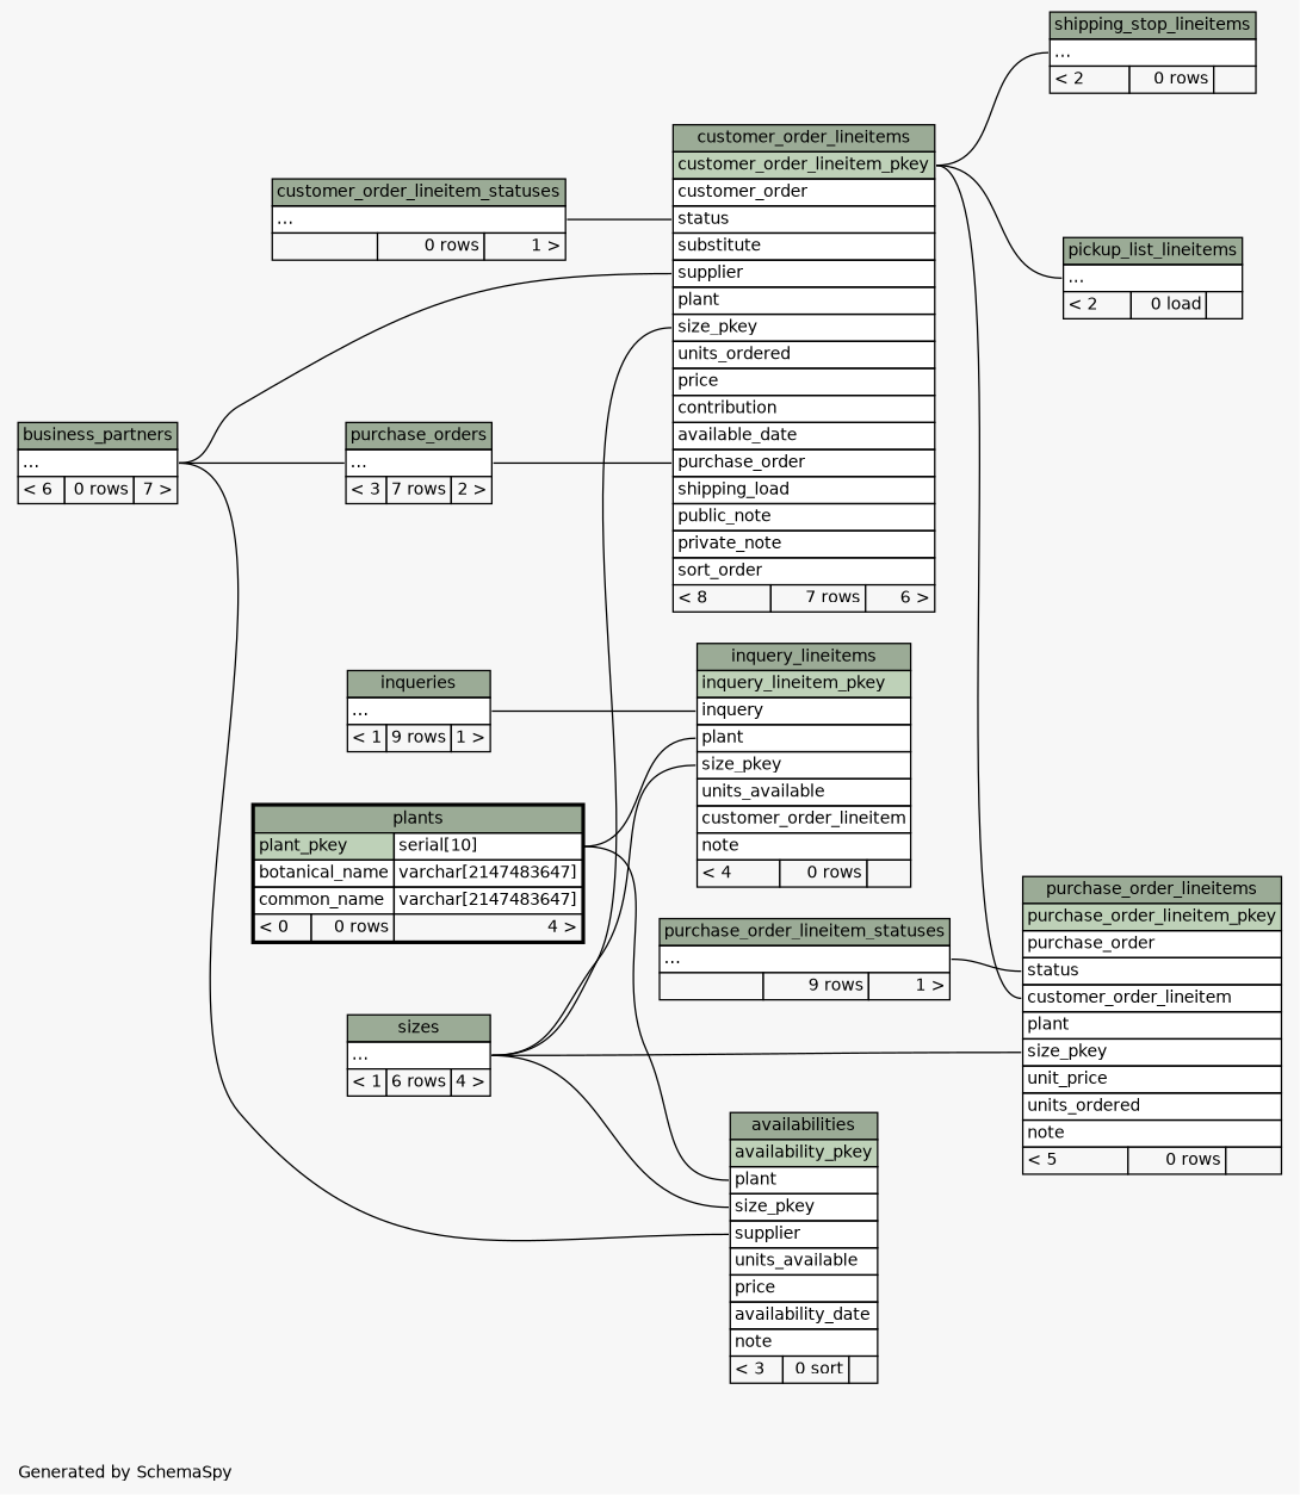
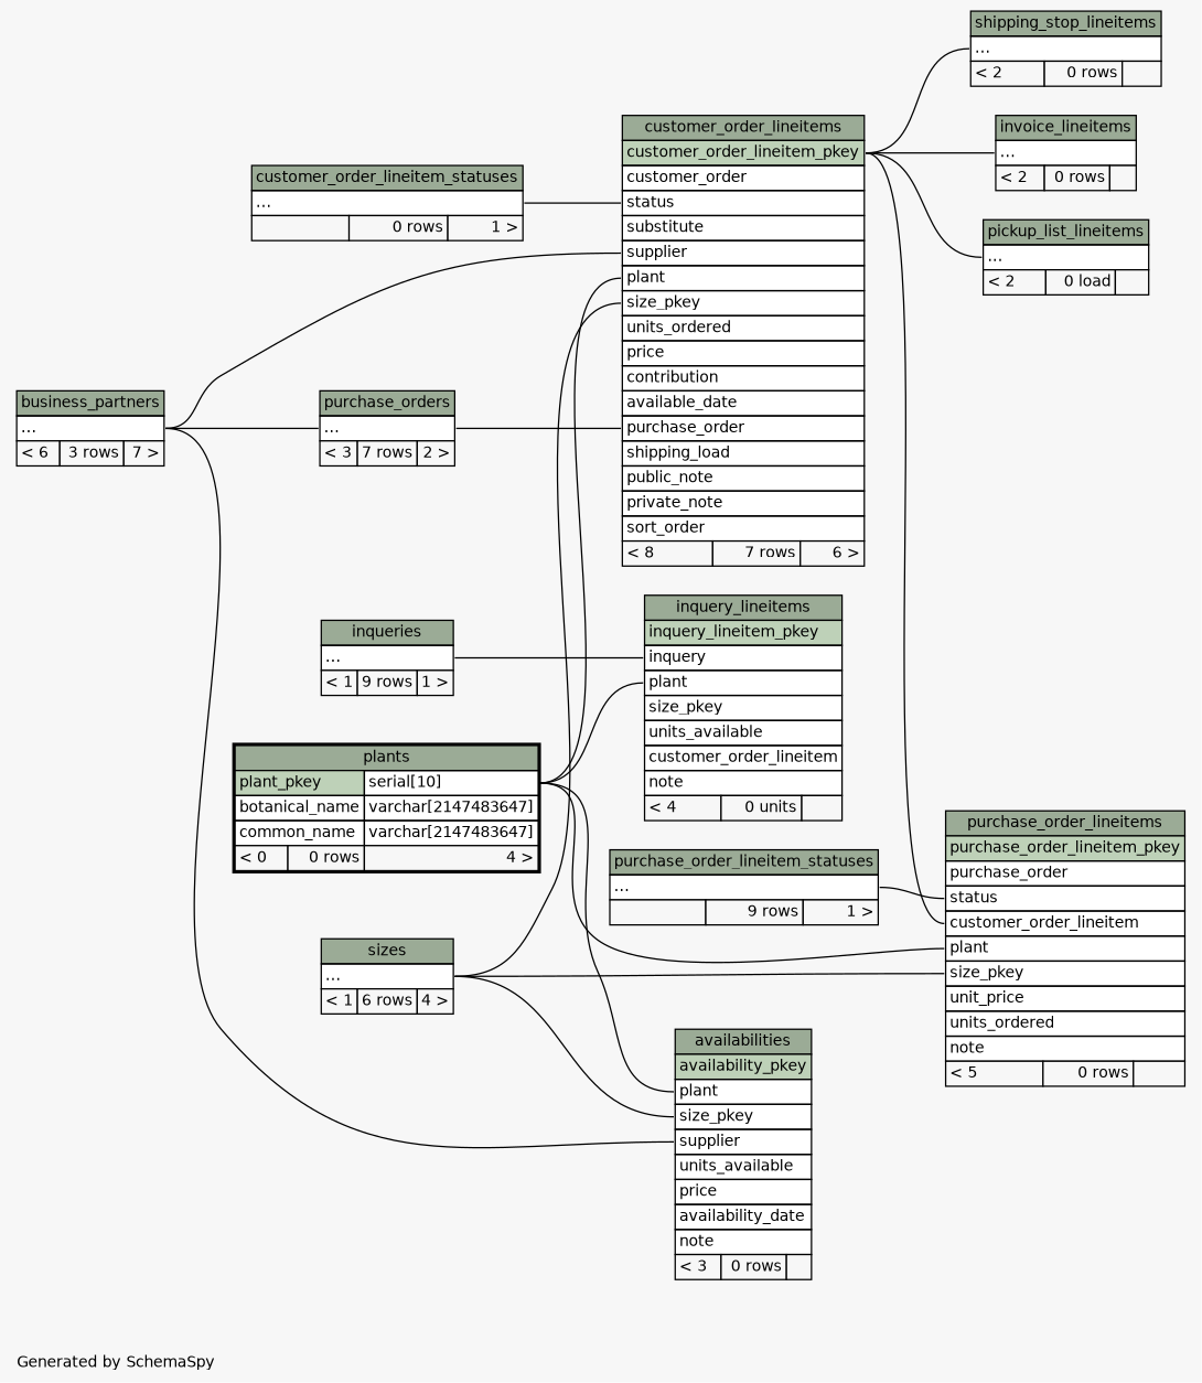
  digraph {
    bgcolor="#f7f7f7"
    fontname="DejaVu Sans"
    fontsize=11
    label="\nGenerated by SchemaSpy"
    labeljust=l
    nodesep=0.18
    rankdir=RL
    ranksep=0.46
    node [fontname="DejaVu Sans" fontsize=11 shape=plaintext]
    edge [arrowhead=none arrowsize=0.8 arrowtail=crowodot fontname="DejaVu Sans" headport="elipses:e" tailport="plant:w"]
-   n1 [label=<     <TABLE BORDER="0" CELLBORDER="1" CELLSPACING="0" BGCOLOR="#ffffff">       <TR><TD COLSPAN="3" BGCOLOR="#9bab96" ALIGN="CENTER">availabilities</TD></TR>       <TR><TD PORT="availability_pkey" COLSPAN="3" BGCOLOR="#bed1b8" ALIGN="LEFT">availability_pkey</TD></TR>       <TR><TD PORT="plant" COLSPAN="3" ALIGN="LEFT">plant</TD></TR>       <TR><TD PORT="size_pkey" COLSPAN="3" ALIGN="LEFT">size_pkey</TD></TR>       <TR><TD PORT="supplier" COLSPAN="3" ALIGN="LEFT">supplier</TD></TR>       <TR><TD PORT="units_available" COLSPAN="3" ALIGN="LEFT">units_available</TD></TR>       <TR><TD PORT="price" COLSPAN="3" ALIGN="LEFT">price</TD></TR>       <TR><TD PORT="availability_date" COLSPAN="3" ALIGN="LEFT">availability_date</TD></TR>       <TR><TD PORT="note" COLSPAN="3" ALIGN="LEFT">note</TD></TR>       <TR><TD ALIGN="LEFT" BGCOLOR="#f7f7f7">&lt; 3</TD><TD ALIGN="RIGHT" BGCOLOR="#f7f7f7">0 sort</TD><TD ALIGN="RIGHT" BGCOLOR="#f7f7f7">  </TD></TR>     </TABLE>>]
+   n1 [label=<     <TABLE BORDER="0" CELLBORDER="1" CELLSPACING="0" BGCOLOR="#ffffff">       <TR><TD COLSPAN="3" BGCOLOR="#9bab96" ALIGN="CENTER">availabilities</TD></TR>       <TR><TD PORT="availability_pkey" COLSPAN="3" BGCOLOR="#bed1b8" ALIGN="LEFT">availability_pkey</TD></TR>       <TR><TD PORT="plant" COLSPAN="3" ALIGN="LEFT">plant</TD></TR>       <TR><TD PORT="size_pkey" COLSPAN="3" ALIGN="LEFT">size_pkey</TD></TR>       <TR><TD PORT="supplier" COLSPAN="3" ALIGN="LEFT">supplier</TD></TR>       <TR><TD PORT="units_available" COLSPAN="3" ALIGN="LEFT">units_available</TD></TR>       <TR><TD PORT="price" COLSPAN="3" ALIGN="LEFT">price</TD></TR>       <TR><TD PORT="availability_date" COLSPAN="3" ALIGN="LEFT">availability_date</TD></TR>       <TR><TD PORT="note" COLSPAN="3" ALIGN="LEFT">note</TD></TR>       <TR><TD ALIGN="LEFT" BGCOLOR="#f7f7f7">&lt; 3</TD><TD ALIGN="RIGHT" BGCOLOR="#f7f7f7">0 rows</TD><TD ALIGN="RIGHT" BGCOLOR="#f7f7f7">  </TD></TR>     </TABLE>>]
    n2 [label=<     <TABLE BORDER="2" CELLBORDER="1" CELLSPACING="0" BGCOLOR="#ffffff">       <TR><TD COLSPAN="3" BGCOLOR="#9bab96" ALIGN="CENTER">plants</TD></TR>       <TR><TD PORT="plant_pkey" COLSPAN="2" BGCOLOR="#bed1b8" ALIGN="LEFT">plant_pkey</TD><TD PORT="plant_pkey.type" ALIGN="LEFT">serial[10]</TD></TR>       <TR><TD PORT="botanical_name" COLSPAN="2" ALIGN="LEFT">botanical_name</TD><TD PORT="botanical_name.type" ALIGN="LEFT">varchar[2147483647]</TD></TR>       <TR><TD PORT="common_name" COLSPAN="2" ALIGN="LEFT">common_name</TD><TD PORT="common_name.type" ALIGN="LEFT">varchar[2147483647]</TD></TR>       <TR><TD ALIGN="LEFT" BGCOLOR="#f7f7f7">&lt; 0</TD><TD ALIGN="RIGHT" BGCOLOR="#f7f7f7">0 rows</TD><TD ALIGN="RIGHT" BGCOLOR="#f7f7f7">4 &gt;</TD></TR>     </TABLE>>]
    n3 [label=<     <TABLE BORDER="0" CELLBORDER="1" CELLSPACING="0" BGCOLOR="#ffffff">       <TR><TD COLSPAN="3" BGCOLOR="#9bab96" ALIGN="CENTER">sizes</TD></TR>       <TR><TD PORT="elipses" COLSPAN="3" ALIGN="LEFT">...</TD></TR>       <TR><TD ALIGN="LEFT" BGCOLOR="#f7f7f7">&lt; 1</TD><TD ALIGN="RIGHT" BGCOLOR="#f7f7f7">6 rows</TD><TD ALIGN="RIGHT" BGCOLOR="#f7f7f7">4 &gt;</TD></TR>     </TABLE>>]
-   n4 [label=<     <TABLE BORDER="0" CELLBORDER="1" CELLSPACING="0" BGCOLOR="#ffffff">       <TR><TD COLSPAN="3" BGCOLOR="#9bab96" ALIGN="CENTER">business_partners</TD></TR>       <TR><TD PORT="elipses" COLSPAN="3" ALIGN="LEFT">...</TD></TR>       <TR><TD ALIGN="LEFT" BGCOLOR="#f7f7f7">&lt; 6</TD><TD ALIGN="RIGHT" BGCOLOR="#f7f7f7">0 rows</TD><TD ALIGN="RIGHT" BGCOLOR="#f7f7f7">7 &gt;</TD></TR>     </TABLE>>]
+   n4 [label=<     <TABLE BORDER="0" CELLBORDER="1" CELLSPACING="0" BGCOLOR="#ffffff">       <TR><TD COLSPAN="3" BGCOLOR="#9bab96" ALIGN="CENTER">business_partners</TD></TR>       <TR><TD PORT="elipses" COLSPAN="3" ALIGN="LEFT">...</TD></TR>       <TR><TD ALIGN="LEFT" BGCOLOR="#f7f7f7">&lt; 6</TD><TD ALIGN="RIGHT" BGCOLOR="#f7f7f7">3 rows</TD><TD ALIGN="RIGHT" BGCOLOR="#f7f7f7">7 &gt;</TD></TR>     </TABLE>>]
    n5 [label=<     <TABLE BORDER="0" CELLBORDER="1" CELLSPACING="0" BGCOLOR="#ffffff">       <TR><TD COLSPAN="3" BGCOLOR="#9bab96" ALIGN="CENTER">customer_order_lineitems</TD></TR>       <TR><TD PORT="customer_order_lineitem_pkey" COLSPAN="3" BGCOLOR="#bed1b8" ALIGN="LEFT">customer_order_lineitem_pkey</TD></TR>       <TR><TD PORT="customer_order" COLSPAN="3" ALIGN="LEFT">customer_order</TD></TR>       <TR><TD PORT="status" COLSPAN="3" ALIGN="LEFT">status</TD></TR>       <TR><TD PORT="substitute" COLSPAN="3" ALIGN="LEFT">substitute</TD></TR>       <TR><TD PORT="supplier" COLSPAN="3" ALIGN="LEFT">supplier</TD></TR>       <TR><TD PORT="plant" COLSPAN="3" ALIGN="LEFT">plant</TD></TR>       <TR><TD PORT="size_pkey" COLSPAN="3" ALIGN="LEFT">size_pkey</TD></TR>       <TR><TD PORT="units_ordered" COLSPAN="3" ALIGN="LEFT">units_ordered</TD></TR>       <TR><TD PORT="price" COLSPAN="3" ALIGN="LEFT">price</TD></TR>       <TR><TD PORT="contribution" COLSPAN="3" ALIGN="LEFT">contribution</TD></TR>       <TR><TD PORT="available_date" COLSPAN="3" ALIGN="LEFT">available_date</TD></TR>       <TR><TD PORT="purchase_order" COLSPAN="3" ALIGN="LEFT">purchase_order</TD></TR>       <TR><TD PORT="shipping_load" COLSPAN="3" ALIGN="LEFT">shipping_load</TD></TR>       <TR><TD PORT="public_note" COLSPAN="3" ALIGN="LEFT">public_note</TD></TR>       <TR><TD PORT="private_note" COLSPAN="3" ALIGN="LEFT">private_note</TD></TR>       <TR><TD PORT="sort_order" COLSPAN="3" ALIGN="LEFT">sort_order</TD></TR>       <TR><TD ALIGN="LEFT" BGCOLOR="#f7f7f7">&lt; 8</TD><TD ALIGN="RIGHT" BGCOLOR="#f7f7f7">7 rows</TD><TD ALIGN="RIGHT" BGCOLOR="#f7f7f7">6 &gt;</TD></TR>     </TABLE>>]
    n6 [label=<     <TABLE BORDER="0" CELLBORDER="1" CELLSPACING="0" BGCOLOR="#ffffff">       <TR><TD COLSPAN="3" BGCOLOR="#9bab96" ALIGN="CENTER">purchase_orders</TD></TR>       <TR><TD PORT="elipses" COLSPAN="3" ALIGN="LEFT">...</TD></TR>       <TR><TD ALIGN="LEFT" BGCOLOR="#f7f7f7">&lt; 3</TD><TD ALIGN="RIGHT" BGCOLOR="#f7f7f7">7 rows</TD><TD ALIGN="RIGHT" BGCOLOR="#f7f7f7">2 &gt;</TD></TR>     </TABLE>>]
    n7 [label=<     <TABLE BORDER="0" CELLBORDER="1" CELLSPACING="0" BGCOLOR="#ffffff">       <TR><TD COLSPAN="3" BGCOLOR="#9bab96" ALIGN="CENTER">customer_order_lineitem_statuses</TD></TR>       <TR><TD PORT="elipses" COLSPAN="3" ALIGN="LEFT">...</TD></TR>       <TR><TD ALIGN="LEFT" BGCOLOR="#f7f7f7">  </TD><TD ALIGN="RIGHT" BGCOLOR="#f7f7f7">0 rows</TD><TD ALIGN="RIGHT" BGCOLOR="#f7f7f7">1 &gt;</TD></TR>     </TABLE>>]
-   n8 [label=<     <TABLE BORDER="0" CELLBORDER="1" CELLSPACING="0" BGCOLOR="#ffffff">       <TR><TD COLSPAN="3" BGCOLOR="#9bab96" ALIGN="CENTER">inquery_lineitems</TD></TR>       <TR><TD PORT="inquery_lineitem_pkey" COLSPAN="3" BGCOLOR="#bed1b8" ALIGN="LEFT">inquery_lineitem_pkey</TD></TR>       <TR><TD PORT="inquery" COLSPAN="3" ALIGN="LEFT">inquery</TD></TR>       <TR><TD PORT="plant" COLSPAN="3" ALIGN="LEFT">plant</TD></TR>       <TR><TD PORT="size_pkey" COLSPAN="3" ALIGN="LEFT">size_pkey</TD></TR>       <TR><TD PORT="units_available" COLSPAN="3" ALIGN="LEFT">units_available</TD></TR>       <TR><TD PORT="customer_order_lineitem" COLSPAN="3" ALIGN="LEFT">customer_order_lineitem</TD></TR>       <TR><TD PORT="note" COLSPAN="3" ALIGN="LEFT">note</TD></TR>       <TR><TD ALIGN="LEFT" BGCOLOR="#f7f7f7">&lt; 4</TD><TD ALIGN="RIGHT" BGCOLOR="#f7f7f7">0 rows</TD><TD ALIGN="RIGHT" BGCOLOR="#f7f7f7">  </TD></TR>     </TABLE>>]
+   n8 [label=<     <TABLE BORDER="0" CELLBORDER="1" CELLSPACING="0" BGCOLOR="#ffffff">       <TR><TD COLSPAN="3" BGCOLOR="#9bab96" ALIGN="CENTER">inquery_lineitems</TD></TR>       <TR><TD PORT="inquery_lineitem_pkey" COLSPAN="3" BGCOLOR="#bed1b8" ALIGN="LEFT">inquery_lineitem_pkey</TD></TR>       <TR><TD PORT="inquery" COLSPAN="3" ALIGN="LEFT">inquery</TD></TR>       <TR><TD PORT="plant" COLSPAN="3" ALIGN="LEFT">plant</TD></TR>       <TR><TD PORT="size_pkey" COLSPAN="3" ALIGN="LEFT">size_pkey</TD></TR>       <TR><TD PORT="units_available" COLSPAN="3" ALIGN="LEFT">units_available</TD></TR>       <TR><TD PORT="customer_order_lineitem" COLSPAN="3" ALIGN="LEFT">customer_order_lineitem</TD></TR>       <TR><TD PORT="note" COLSPAN="3" ALIGN="LEFT">note</TD></TR>       <TR><TD ALIGN="LEFT" BGCOLOR="#f7f7f7">&lt; 4</TD><TD ALIGN="RIGHT" BGCOLOR="#f7f7f7">0 units</TD><TD ALIGN="RIGHT" BGCOLOR="#f7f7f7">  </TD></TR>     </TABLE>>]
    n9 [label=<     <TABLE BORDER="0" CELLBORDER="1" CELLSPACING="0" BGCOLOR="#ffffff">       <TR><TD COLSPAN="3" BGCOLOR="#9bab96" ALIGN="CENTER">inqueries</TD></TR>       <TR><TD PORT="elipses" COLSPAN="3" ALIGN="LEFT">...</TD></TR>       <TR><TD ALIGN="LEFT" BGCOLOR="#f7f7f7">&lt; 1</TD><TD ALIGN="RIGHT" BGCOLOR="#f7f7f7">9 rows</TD><TD ALIGN="RIGHT" BGCOLOR="#f7f7f7">1 &gt;</TD></TR>     </TABLE>>]
+   n10 [label=<     <TABLE BORDER="0" CELLBORDER="1" CELLSPACING="0" BGCOLOR="#ffffff">       <TR><TD COLSPAN="3" BGCOLOR="#9bab96" ALIGN="CENTER">invoice_lineitems</TD></TR>       <TR><TD PORT="elipses" COLSPAN="3" ALIGN="LEFT">...</TD></TR>       <TR><TD ALIGN="LEFT" BGCOLOR="#f7f7f7">&lt; 2</TD><TD ALIGN="RIGHT" BGCOLOR="#f7f7f7">0 rows</TD><TD ALIGN="RIGHT" BGCOLOR="#f7f7f7">  </TD></TR>     </TABLE>>]
    n11 [label=<     <TABLE BORDER="0" CELLBORDER="1" CELLSPACING="0" BGCOLOR="#ffffff">       <TR><TD COLSPAN="3" BGCOLOR="#9bab96" ALIGN="CENTER">pickup_list_lineitems</TD></TR>       <TR><TD PORT="elipses" COLSPAN="3" ALIGN="LEFT">...</TD></TR>       <TR><TD ALIGN="LEFT" BGCOLOR="#f7f7f7">&lt; 2</TD><TD ALIGN="RIGHT" BGCOLOR="#f7f7f7">0 load</TD><TD ALIGN="RIGHT" BGCOLOR="#f7f7f7">  </TD></TR>     </TABLE>>]
    n12 [label=<     <TABLE BORDER="0" CELLBORDER="1" CELLSPACING="0" BGCOLOR="#ffffff">       <TR><TD COLSPAN="3" BGCOLOR="#9bab96" ALIGN="CENTER">purchase_order_lineitems</TD></TR>       <TR><TD PORT="purchase_order_lineitem_pkey" COLSPAN="3" BGCOLOR="#bed1b8" ALIGN="LEFT">purchase_order_lineitem_pkey</TD></TR>       <TR><TD PORT="purchase_order" COLSPAN="3" ALIGN="LEFT">purchase_order</TD></TR>       <TR><TD PORT="status" COLSPAN="3" ALIGN="LEFT">status</TD></TR>       <TR><TD PORT="customer_order_lineitem" COLSPAN="3" ALIGN="LEFT">customer_order_lineitem</TD></TR>       <TR><TD PORT="plant" COLSPAN="3" ALIGN="LEFT">plant</TD></TR>       <TR><TD PORT="size_pkey" COLSPAN="3" ALIGN="LEFT">size_pkey</TD></TR>       <TR><TD PORT="unit_price" COLSPAN="3" ALIGN="LEFT">unit_price</TD></TR>       <TR><TD PORT="units_ordered" COLSPAN="3" ALIGN="LEFT">units_ordered</TD></TR>       <TR><TD PORT="note" COLSPAN="3" ALIGN="LEFT">note</TD></TR>       <TR><TD ALIGN="LEFT" BGCOLOR="#f7f7f7">&lt; 5</TD><TD ALIGN="RIGHT" BGCOLOR="#f7f7f7">0 rows</TD><TD ALIGN="RIGHT" BGCOLOR="#f7f7f7">  </TD></TR>     </TABLE>>]
    n13 [label=<     <TABLE BORDER="0" CELLBORDER="1" CELLSPACING="0" BGCOLOR="#ffffff">       <TR><TD COLSPAN="3" BGCOLOR="#9bab96" ALIGN="CENTER">purchase_order_lineitem_statuses</TD></TR>       <TR><TD PORT="elipses" COLSPAN="3" ALIGN="LEFT">...</TD></TR>       <TR><TD ALIGN="LEFT" BGCOLOR="#f7f7f7">  </TD><TD ALIGN="RIGHT" BGCOLOR="#f7f7f7">9 rows</TD><TD ALIGN="RIGHT" BGCOLOR="#f7f7f7">1 &gt;</TD></TR>     </TABLE>>]
    n14 [label=<     <TABLE BORDER="0" CELLBORDER="1" CELLSPACING="0" BGCOLOR="#ffffff">       <TR><TD COLSPAN="3" BGCOLOR="#9bab96" ALIGN="CENTER">shipping_stop_lineitems</TD></TR>       <TR><TD PORT="elipses" COLSPAN="3" ALIGN="LEFT">...</TD></TR>       <TR><TD ALIGN="LEFT" BGCOLOR="#f7f7f7">&lt; 2</TD><TD ALIGN="RIGHT" BGCOLOR="#f7f7f7">0 rows</TD><TD ALIGN="RIGHT" BGCOLOR="#f7f7f7">  </TD></TR>     </TABLE>>]
    n1 -> n2 [headport="plant_pkey.type:e"]
    n1 -> n3 [tailport="size_pkey:w"]
    n1 -> n4 [tailport="supplier:w"]
+   n5 -> n2 [headport="plant_pkey.type:e"]
    n5 -> n3 [tailport="size_pkey:w"]
    n5 -> n4 [tailport="supplier:w"]
    n5 -> n6 [tailport="purchase_order:w"]
    n5 -> n7 [tailport="status:w"]
    n6 -> n4 [tailport="elipses:w"]
    n8 -> n2 [headport="plant_pkey.type:e"]
-   n8 -> n3 [tailport="size_pkey:w"]
    n8 -> n9 [tailport="inquery:w"]
+   n10 -> n5 [headport="customer_order_lineitem_pkey:e" tailport="elipses:w"]
    n11 -> n5 [headport="customer_order_lineitem_pkey:e" tailport="elipses:w"]
+   n12 -> n2 [headport="plant_pkey.type:e"]
    n12 -> n3 [tailport="size_pkey:w"]
    n12 -> n5 [headport="customer_order_lineitem_pkey:e" tailport="customer_order_lineitem:w"]
    n12 -> n13 [tailport="status:w"]
    n14 -> n5 [headport="customer_order_lineitem_pkey:e" tailport="elipses:w"]
  }
